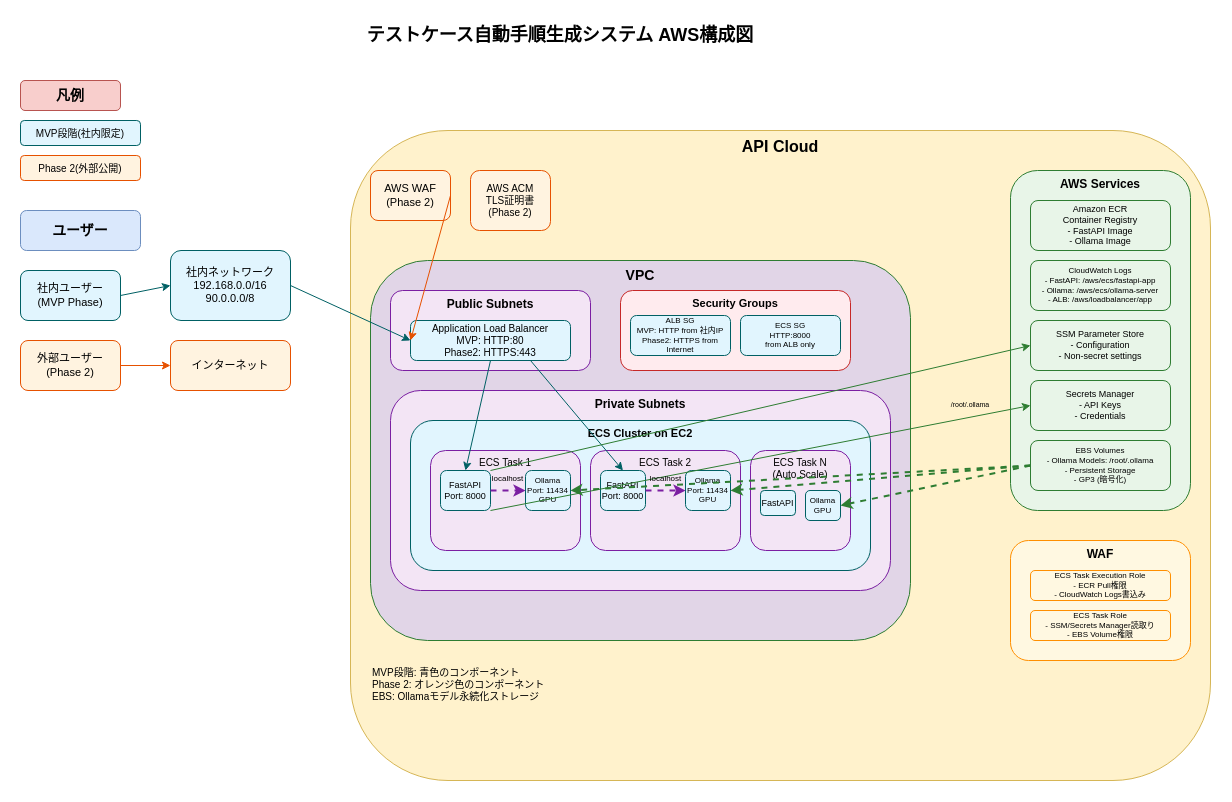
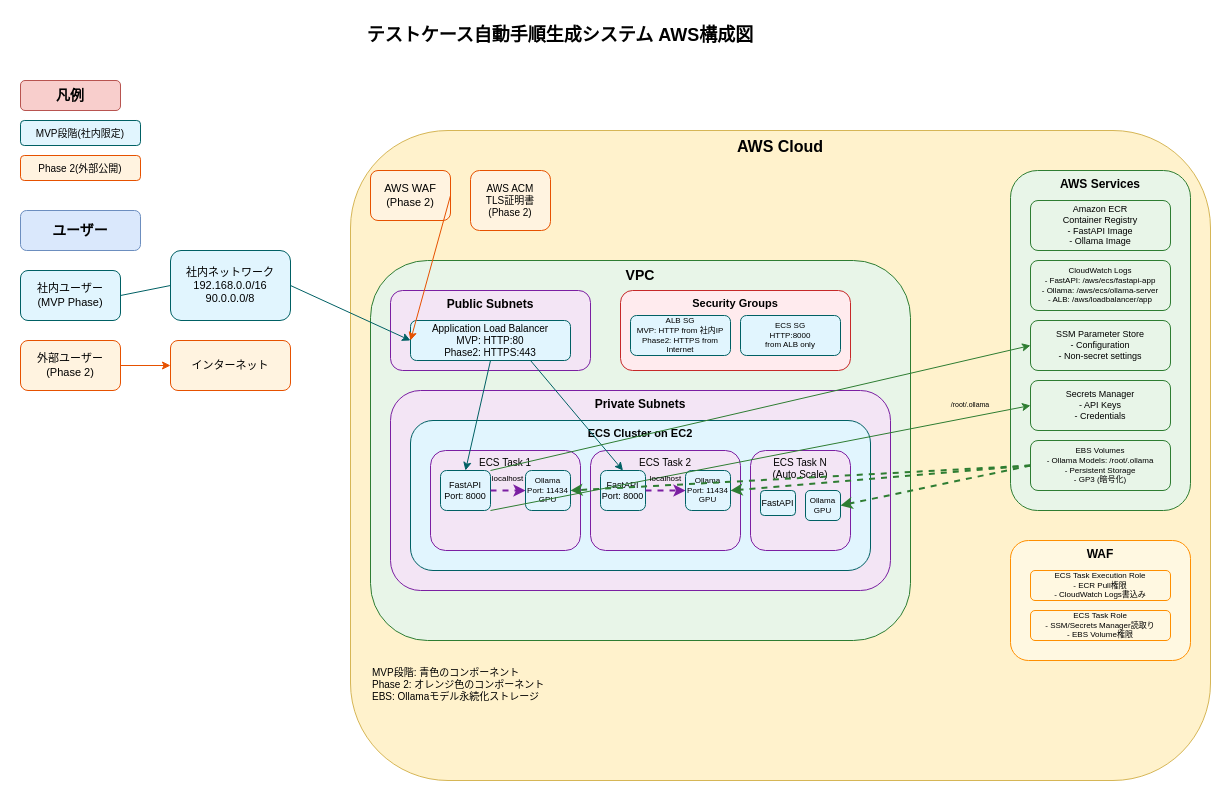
  <mxCell id="0" />
  <mxCell id="1" parent="0" />
  <mxCell id="2" value="テストケース自動手順生成システム AWS構成図" style="text;html=1;strokeColor=none;fillColor=none;align=center;verticalAlign=middle;whiteSpace=wrap;rounded=0;fontSize=18;fontStyle=1;fontColor=#000000;" parent="1" vertex="1"><mxGeometry x="360" y="20" width="400" height="30" as="geometry" /></mxCell>
  <mxCell id="3" value="凡例" style="rounded=1;whiteSpace=wrap;html=1;fontSize=14;fontStyle=1;fillColor=#f8cecc;strokeColor=#b85450;fontColor=#000000;" parent="1" vertex="1"><mxGeometry x="20" y="80" width="100" height="30" as="geometry" /></mxCell>
  <mxCell id="4" value="MVP段階(社内限定)" style="rounded=1;whiteSpace=wrap;html=1;fontSize=10;fillColor=#e1f5fe;strokeColor=#006064;fontColor=#000000;" parent="1" vertex="1"><mxGeometry x="20" y="120" width="120" height="25" as="geometry" /></mxCell>
  <mxCell id="5" value="Phase 2(外部公開)" style="rounded=1;whiteSpace=wrap;html=1;fontSize=10;fillColor=#fff3e0;strokeColor=#e65100;fontColor=#000000;" parent="1" vertex="1"><mxGeometry x="20" y="155" width="120" height="25" as="geometry" /></mxCell>
  <mxCell id="6" value="ユーザー" style="rounded=1;whiteSpace=wrap;html=1;fontSize=14;fontStyle=1;fillColor=#dae8fc;strokeColor=#6c8ebf;fontColor=#000000;" parent="1" vertex="1"><mxGeometry x="20" y="210" width="120" height="40" as="geometry" /></mxCell>
  <mxCell id="7" value="社内ユーザー&#10;(MVP Phase)" style="rounded=1;whiteSpace=wrap;html=1;fontSize=11;fillColor=#e1f5fe;strokeColor=#006064;fontColor=#000000;" parent="1" vertex="1"><mxGeometry x="20" y="270" width="100" height="50" as="geometry" /></mxCell>
  <mxCell id="8" value="外部ユーザー&#10;(Phase 2)" style="rounded=1;whiteSpace=wrap;html=1;fontSize=11;fillColor=#fff3e0;strokeColor=#e65100;fontColor=#000000;" parent="1" vertex="1"><mxGeometry x="20" y="340" width="100" height="50" as="geometry" /></mxCell>
  <mxCell id="9" value="社内ネットワーク&#10;192.168.0.0/16&#10;90.0.0.0/8" style="rounded=1;whiteSpace=wrap;html=1;fontSize=11;fillColor=#e1f5fe;strokeColor=#006064;fontColor=#000000;" parent="1" vertex="1"><mxGeometry x="170" y="250" width="120" height="70" as="geometry" /></mxCell>
  <mxCell id="10" value="インターネット" style="rounded=1;whiteSpace=wrap;html=1;fontSize=11;fillColor=#fff3e0;strokeColor=#e65100;fontColor=#000000;" parent="1" vertex="1"><mxGeometry x="170" y="340" width="120" height="50" as="geometry" /></mxCell>
- <mxCell id="11" value="API Cloud" style="rounded=1;whiteSpace=wrap;html=1;fontSize=16;fontStyle=1;fillColor=#fff2cc;strokeColor=#d6b656;verticalAlign=top;fontColor=#000000;" parent="1" vertex="1"><mxGeometry x="350" y="130" width="860" height="650" as="geometry" /></mxCell>
+ <mxCell id="11" value="AWS Cloud" style="rounded=1;whiteSpace=wrap;html=1;fontSize=16;fontStyle=1;fillColor=#fff2cc;strokeColor=#d6b656;verticalAlign=top;fontColor=#000000;" parent="1" vertex="1"><mxGeometry x="350" y="130" width="860" height="650" as="geometry" /></mxCell>
  <mxCell id="12" value="AWS WAF&#10;(Phase 2)" style="rounded=1;whiteSpace=wrap;html=1;fontSize=11;fillColor=#fff3e0;strokeColor=#e65100;fontColor=#000000;" parent="1" vertex="1"><mxGeometry x="370" y="170" width="80" height="50" as="geometry" /></mxCell>
  <mxCell id="13" value="AWS ACM&#10;TLS証明書&#10;(Phase 2)" style="rounded=1;whiteSpace=wrap;html=1;fontSize=10;fillColor=#fff3e0;strokeColor=#e65100;fontColor=#000000;" parent="1" vertex="1"><mxGeometry x="470" y="170" width="80" height="60" as="geometry" /></mxCell>
- <mxCell id="14" value="VPC" style="rounded=1;whiteSpace=wrap;html=1;fontSize=14;fontStyle=1;fillColor=#e1d5e7;strokeColor=#2e7d32;verticalAlign=top;fontColor=#000000;" parent="1" vertex="1"><mxGeometry x="370" y="260" width="540" height="380" as="geometry" /></mxCell>
+ <mxCell id="14" value="VPC" style="rounded=1;whiteSpace=wrap;html=1;fontSize=14;fontStyle=1;fillColor=#e8f5e8;strokeColor=#2e7d32;verticalAlign=top;fontColor=#000000;" parent="1" vertex="1"><mxGeometry x="370" y="260" width="540" height="380" as="geometry" /></mxCell>
  <mxCell id="15" value="Public Subnets" style="rounded=1;whiteSpace=wrap;html=1;fontSize=12;fontStyle=1;fillColor=#f3e5f5;strokeColor=#7b1fa2;verticalAlign=top;fontColor=#000000;" parent="1" vertex="1"><mxGeometry x="390" y="290" width="200" height="80" as="geometry" /></mxCell>
  <mxCell id="16" value="Application Load Balancer&#10;MVP: HTTP:80&#10;Phase2: HTTPS:443" style="rounded=1;whiteSpace=wrap;html=1;fontSize=10;fillColor=#e1f5fe;strokeColor=#006064;fontColor=#000000;" parent="1" vertex="1"><mxGeometry x="410" y="320" width="160" height="40" as="geometry" /></mxCell>
  <mxCell id="17" value="Private Subnets" style="rounded=1;whiteSpace=wrap;html=1;fontSize=12;fontStyle=1;fillColor=#f3e5f5;strokeColor=#7b1fa2;verticalAlign=top;fontColor=#000000;" parent="1" vertex="1"><mxGeometry x="390" y="390" width="500" height="200" as="geometry" /></mxCell>
  <mxCell id="18" value="ECS Cluster on EC2" style="rounded=1;whiteSpace=wrap;html=1;fontSize=11;fontStyle=1;fillColor=#e1f5fe;strokeColor=#006064;verticalAlign=top;fontColor=#000000;" parent="1" vertex="1"><mxGeometry x="410" y="420" width="460" height="150" as="geometry" /></mxCell>
  <mxCell id="19" value="ECS Task 1" style="rounded=1;whiteSpace=wrap;html=1;fontSize=10;fillColor=#f3e5f5;strokeColor=#7b1fa2;verticalAlign=top;fontColor=#000000;" parent="1" vertex="1"><mxGeometry x="430" y="450" width="150" height="100" as="geometry" /></mxCell>
  <mxCell id="20" value="FastAPI&#10;Port: 8000" style="rounded=1;whiteSpace=wrap;html=1;fontSize=9;fillColor=#e1f5fe;strokeColor=#006064;fontColor=#000000;" parent="1" vertex="1"><mxGeometry x="440" y="470" width="50" height="40" as="geometry" /></mxCell>
  <mxCell id="21" value="Ollama&#10;Port: 11434&#10;GPU" style="rounded=1;whiteSpace=wrap;html=1;fontSize=8;fillColor=#e1f5fe;strokeColor=#006064;fontColor=#000000;" parent="1" vertex="1"><mxGeometry x="525" y="470" width="45" height="40" as="geometry" /></mxCell>
  <mxCell id="22" value="ECS Task 2" style="rounded=1;whiteSpace=wrap;html=1;fontSize=10;fillColor=#f3e5f5;strokeColor=#7b1fa2;verticalAlign=top;fontColor=#000000;" parent="1" vertex="1"><mxGeometry x="590" y="450" width="150" height="100" as="geometry" /></mxCell>
  <mxCell id="23" value="FastAPI&#10;Port: 8000" style="rounded=1;whiteSpace=wrap;html=1;fontSize=9;fillColor=#e1f5fe;strokeColor=#006064;fontColor=#000000;" parent="1" vertex="1"><mxGeometry x="600" y="470" width="45" height="40" as="geometry" /></mxCell>
  <mxCell id="24" value="Ollama&#10;Port: 11434&#10;GPU" style="rounded=1;whiteSpace=wrap;html=1;fontSize=8;fillColor=#e1f5fe;strokeColor=#006064;fontColor=#000000;" parent="1" vertex="1"><mxGeometry x="685" y="470" width="45" height="40" as="geometry" /></mxCell>
  <mxCell id="25" value="ECS Task N&#10;(Auto Scale)" style="rounded=1;whiteSpace=wrap;html=1;fontSize=10;fillColor=#f3e5f5;strokeColor=#7b1fa2;verticalAlign=top;fontColor=#000000;" parent="1" vertex="1"><mxGeometry x="750" y="450" width="100" height="100" as="geometry" /></mxCell>
  <mxCell id="26" value="FastAPI" style="rounded=1;whiteSpace=wrap;html=1;fontSize=9;fillColor=#e1f5fe;strokeColor=#006064;fontColor=#000000;" parent="1" vertex="1"><mxGeometry x="760" y="490" width="35" height="25" as="geometry" /></mxCell>
  <mxCell id="27" value="Ollama&#10;GPU" style="rounded=1;whiteSpace=wrap;html=1;fontSize=8;fillColor=#e1f5fe;strokeColor=#006064;fontColor=#000000;" parent="1" vertex="1"><mxGeometry x="805" y="490" width="35" height="30" as="geometry" /></mxCell>
  <mxCell id="28" value="Security Groups" style="rounded=1;whiteSpace=wrap;html=1;fontSize=11;fontStyle=1;fillColor=#ffebee;strokeColor=#c62828;verticalAlign=top;fontColor=#000000;" parent="1" vertex="1"><mxGeometry x="620" y="290" width="230" height="80" as="geometry" /></mxCell>
  <mxCell id="29" value="ALB SG&#10;MVP: HTTP from 社内IP&#10;Phase2: HTTPS from Internet" style="rounded=1;whiteSpace=wrap;html=1;fontSize=8;fillColor=#e1f5fe;strokeColor=#006064;fontColor=#000000;" parent="1" vertex="1"><mxGeometry x="630" y="315" width="100" height="40" as="geometry" /></mxCell>
  <mxCell id="30" value="ECS SG&#10;HTTP:8000&#10;from ALB only" style="rounded=1;whiteSpace=wrap;html=1;fontSize=8;fillColor=#e1f5fe;strokeColor=#006064;fontColor=#000000;" parent="1" vertex="1"><mxGeometry x="740" y="315" width="100" height="40" as="geometry" /></mxCell>
  <mxCell id="31" value="AWS Services" style="rounded=1;whiteSpace=wrap;html=1;fontSize=12;fontStyle=1;fillColor=#e8f5e8;strokeColor=#2e7d32;verticalAlign=top;fontColor=#000000;" parent="1" vertex="1"><mxGeometry x="1010" y="170" width="180" height="340" as="geometry" /></mxCell>
  <mxCell id="32" value="Amazon ECR&#10;Container Registry&#10;- FastAPI Image&#10;- Ollama Image" style="rounded=1;whiteSpace=wrap;html=1;fontSize=9;fillColor=#e8f5e8;strokeColor=#2e7d32;fontColor=#000000;" parent="1" vertex="1"><mxGeometry x="1030" y="200" width="140" height="50" as="geometry" /></mxCell>
  <mxCell id="33" value="CloudWatch Logs&#10;- FastAPI: /aws/ecs/fastapi-app&#10;- Ollama: /aws/ecs/ollama-server&#10;- ALB: /aws/loadbalancer/app" style="rounded=1;whiteSpace=wrap;html=1;fontSize=8;fillColor=#e8f5e8;strokeColor=#2e7d32;fontColor=#000000;" parent="1" vertex="1"><mxGeometry x="1030" y="260" width="140" height="50" as="geometry" /></mxCell>
  <mxCell id="34" value="SSM Parameter Store&#10;- Configuration&#10;- Non-secret settings" style="rounded=1;whiteSpace=wrap;html=1;fontSize=9;fillColor=#e8f5e8;strokeColor=#2e7d32;fontColor=#000000;" parent="1" vertex="1"><mxGeometry x="1030" y="320" width="140" height="50" as="geometry" /></mxCell>
  <mxCell id="35" value="Secrets Manager&#10;- API Keys&#10;- Credentials" style="rounded=1;whiteSpace=wrap;html=1;fontSize=9;fillColor=#e8f5e8;strokeColor=#2e7d32;fontColor=#000000;" parent="1" vertex="1"><mxGeometry x="1030" y="380" width="140" height="50" as="geometry" /></mxCell>
  <mxCell id="36" value="EBS Volumes&#10;- Ollama Models: /root/.ollama&#10;- Persistent Storage&#10;- GP3 (暗号化)" style="rounded=1;whiteSpace=wrap;html=1;fontSize=8;fillColor=#e8f5e8;strokeColor=#2e7d32;fontColor=#000000;" parent="1" vertex="1"><mxGeometry x="1030" y="440" width="140" height="50" as="geometry" /></mxCell>
  <mxCell id="37" value="WAF" style="rounded=1;whiteSpace=wrap;html=1;fontSize=12;fontStyle=1;fillColor=#fff8e1;strokeColor=#ff8f00;verticalAlign=top;fontColor=#000000;" parent="1" vertex="1"><mxGeometry x="1010" y="540" width="180" height="120" as="geometry" /></mxCell>
  <mxCell id="38" value="ECS Task Execution Role&#10;- ECR Pull権限&#10;- CloudWatch Logs書込み" style="rounded=1;whiteSpace=wrap;html=1;fontSize=8;fillColor=#fff8e1;strokeColor=#ff8f00;fontColor=#000000;" parent="1" vertex="1"><mxGeometry x="1030" y="570" width="140" height="30" as="geometry" /></mxCell>
  <mxCell id="39" value="ECS Task Role&#10;- SSM/Secrets Manager読取り&#10;- EBS Volume権限" style="rounded=1;whiteSpace=wrap;html=1;fontSize=8;fillColor=#fff8e1;strokeColor=#ff8f00;fontColor=#000000;" parent="1" vertex="1"><mxGeometry x="1030" y="610" width="140" height="30" as="geometry" /></mxCell>
- <mxCell id="40" style="endArrow=classic;html=1;fontSize=12;exitX=1;exitY=0.5;exitDx=0;exitDy=0;entryX=0;entryY=0.5;entryDx=0;entryDy=0;strokeColor=#006064;" parent="1" source="7" target="9" edge="1"><mxGeometry width="50" height="50" relative="1" as="geometry"><mxPoint x="120" y="295" as="sourcePoint" /><mxPoint x="170" y="245" as="targetPoint" /></mxGeometry></mxCell>
+ <mxCell id="40" style="endArrow=none;html=1;fontSize=12;exitX=1;exitY=0.5;exitDx=0;exitDy=0;entryX=0;entryY=0.5;entryDx=0;entryDy=0;strokeColor=#006064;" parent="1" source="7" target="9" edge="1"><mxGeometry width="50" height="50" relative="1" as="geometry"><mxPoint x="120" y="295" as="sourcePoint" /><mxPoint x="170" y="245" as="targetPoint" /></mxGeometry></mxCell>
  <mxCell id="41" style="endArrow=classic;html=1;fontSize=12;exitX=1;exitY=0.5;exitDx=0;exitDy=0;entryX=0;entryY=0.5;entryDx=0;entryDy=0;strokeColor=#e65100;" parent="1" source="8" target="10" edge="1"><mxGeometry width="50" height="50" relative="1" as="geometry"><mxPoint x="120" y="365" as="sourcePoint" /><mxPoint x="170" y="315" as="targetPoint" /></mxGeometry></mxCell>
  <mxCell id="42" style="endArrow=classic;html=1;fontSize=12;exitX=1;exitY=0.5;exitDx=0;exitDy=0;entryX=0;entryY=0.5;entryDx=0;entryDy=0;strokeColor=#006064;" parent="1" source="9" target="16" edge="1"><mxGeometry width="50" height="50" relative="1" as="geometry"><mxPoint x="290" y="285" as="sourcePoint" /><mxPoint x="340" y="235" as="targetPoint" /></mxGeometry></mxCell>
  <mxCell id="43" style="endArrow=classic;html=1;fontSize=12;exitX=1;exitY=0.5;exitDx=0;exitDy=0;entryX=0;entryY=0.5;entryDx=0;entryDy=0;strokeColor=#e65100;" parent="1" source="12" target="16" edge="1"><mxGeometry width="50" height="50" relative="1" as="geometry"><mxPoint x="450" y="195" as="sourcePoint" /><mxPoint x="500" y="145" as="targetPoint" /></mxGeometry></mxCell>
  <mxCell id="44" style="endArrow=classic;html=1;fontSize=12;exitX=0.5;exitY=1;exitDx=0;exitDy=0;entryX=0.5;entryY=0;entryDx=0;entryDy=0;strokeColor=#006064;" parent="1" source="16" target="20" edge="1"><mxGeometry width="50" height="50" relative="1" as="geometry"><mxPoint x="490" y="360" as="sourcePoint" /><mxPoint x="540" y="310" as="targetPoint" /></mxGeometry></mxCell>
  <mxCell id="45" style="endArrow=classic;html=1;fontSize=12;exitX=0.75;exitY=1;exitDx=0;exitDy=0;entryX=0.5;entryY=0;entryDx=0;entryDy=0;strokeColor=#006064;" parent="1" source="16" target="23" edge="1"><mxGeometry width="50" height="50" relative="1" as="geometry"><mxPoint x="530" y="360" as="sourcePoint" /><mxPoint x="580" y="310" as="targetPoint" /></mxGeometry></mxCell>
  <mxCell id="46" style="endArrow=classic;html=1;fontSize=12;exitX=1;exitY=0.5;exitDx=0;exitDy=0;entryX=0;entryY=0.5;entryDx=0;entryDy=0;strokeColor=#7b1fa2;strokeWidth=2;dashed=1;" parent="1" source="20" target="21" edge="1"><mxGeometry width="50" height="50" relative="1" as="geometry"><mxPoint x="485" y="485" as="sourcePoint" /><mxPoint x="535" y="435" as="targetPoint" /></mxGeometry></mxCell>
  <mxCell id="47" style="endArrow=classic;html=1;fontSize=12;exitX=1;exitY=0.5;exitDx=0;exitDy=0;entryX=0;entryY=0.5;entryDx=0;entryDy=0;strokeColor=#7b1fa2;strokeWidth=2;dashed=1;" parent="1" source="23" target="24" edge="1"><mxGeometry width="50" height="50" relative="1" as="geometry"><mxPoint x="645" y="485" as="sourcePoint" /><mxPoint x="695" y="435" as="targetPoint" /></mxGeometry></mxCell>
  <mxCell id="48" style="endArrow=classic;html=1;fontSize=12;exitX=1;exitY=0;exitDx=0;exitDy=0;entryX=0;entryY=0.5;entryDx=0;entryDy=0;strokeColor=#2e7d32;" parent="1" source="20" target="34" edge="1"><mxGeometry width="50" height="50" relative="1" as="geometry"><mxPoint x="485" y="470" as="sourcePoint" /><mxPoint x="535" y="420" as="targetPoint" /></mxGeometry></mxCell>
  <mxCell id="49" style="endArrow=classic;html=1;fontSize=12;exitX=1;exitY=1;exitDx=0;exitDy=0;entryX=0;entryY=0.5;entryDx=0;entryDy=0;strokeColor=#2e7d32;" parent="1" source="20" target="35" edge="1"><mxGeometry width="50" height="50" relative="1" as="geometry"><mxPoint x="485" y="500" as="sourcePoint" /><mxPoint x="535" y="450" as="targetPoint" /></mxGeometry></mxCell>
  <mxCell id="50" style="endArrow=classic;html=1;fontSize=12;exitX=0;exitY=0.5;exitDx=0;exitDy=0;entryX=1;entryY=0.5;entryDx=0;entryDy=0;strokeColor=#2e7d32;strokeWidth=2;dashed=1;" parent="1" source="36" target="21" edge="1"><mxGeometry width="50" height="50" relative="1" as="geometry"><mxPoint x="910" y="465" as="sourcePoint" /><mxPoint x="540" y="487" as="targetPoint" /></mxGeometry></mxCell>
  <mxCell id="51" style="endArrow=classic;html=1;fontSize=12;exitX=0;exitY=0.5;exitDx=0;exitDy=0;entryX=1;entryY=0.5;entryDx=0;entryDy=0;strokeColor=#2e7d32;strokeWidth=2;dashed=1;" parent="1" source="36" target="24" edge="1"><mxGeometry width="50" height="50" relative="1" as="geometry"><mxPoint x="910" y="465" as="sourcePoint" /><mxPoint x="680" y="487" as="targetPoint" /></mxGeometry></mxCell>
  <mxCell id="52" style="endArrow=classic;html=1;fontSize=12;exitX=0;exitY=0.5;exitDx=0;exitDy=0;entryX=1;entryY=0.5;entryDx=0;entryDy=0;strokeColor=#2e7d32;strokeWidth=2;dashed=1;" parent="1" source="36" target="27" edge="1"><mxGeometry width="50" height="50" relative="1" as="geometry"><mxPoint x="910" y="465" as="sourcePoint" /><mxPoint x="800" y="485" as="targetPoint" /></mxGeometry></mxCell>
  <mxCell id="53" value="localhost" style="text;html=1;strokeColor=none;fillColor=none;align=center;verticalAlign=middle;whiteSpace=wrap;rounded=0;fontSize=8;fontColor=#000000;" parent="1" vertex="1"><mxGeometry x="490" y="470" width="35" height="15" as="geometry" /></mxCell>
  <mxCell id="54" value="localhost" style="text;html=1;strokeColor=none;fillColor=none;align=center;verticalAlign=middle;whiteSpace=wrap;rounded=0;fontSize=8;fontColor=#000000;" parent="1" vertex="1"><mxGeometry x="647.5" y="470" width="35" height="15" as="geometry" /></mxCell>
  <mxCell id="55" value="/root/.ollama" style="text;html=1;strokeColor=none;fillColor=none;align=center;verticalAlign=middle;whiteSpace=wrap;rounded=0;fontSize=7;fontColor=#000000;" parent="1" vertex="1"><mxGeometry x="940" y="399" width="60" height="12" as="geometry" /></mxCell>
  <mxCell id="56" value="MVP段階: 青色のコンポーネント&#10;Phase 2: オレンジ色のコンポーネント&#10;EBS: Ollamaモデル永続化ストレージ" style="text;html=1;strokeColor=none;fillColor=none;align=left;verticalAlign=top;whiteSpace=wrap;rounded=0;fontSize=10;fontColor=#000000;" parent="1" vertex="1"><mxGeometry x="370" y="660" width="300" height="60" as="geometry" /></mxCell>
